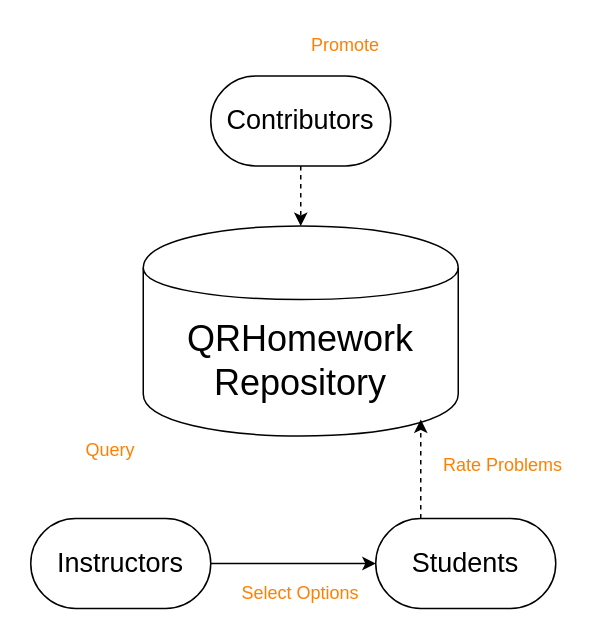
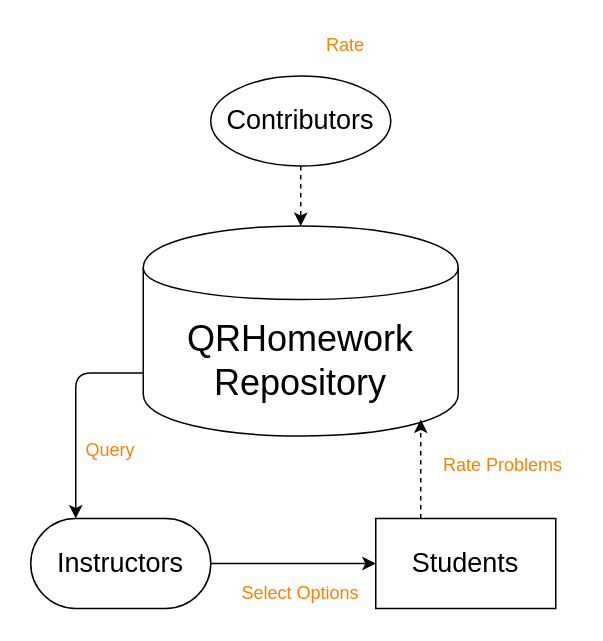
  <mxCell id="0" />
  <mxCell id="1" parent="0" />
  <mxCell id="2" value="&lt;font style=&quot;font-size: 24px&quot;&gt;QRHomework&lt;br&gt;Repository&lt;br&gt;&lt;/font&gt;" style="shape=cylinder;whiteSpace=wrap;html=1;boundedLbl=1;backgroundOutline=1;" vertex="1" parent="1"><mxGeometry x="95" y="150" width="210" height="140" as="geometry" /></mxCell>
- <mxCell id="3" value="&lt;font style=&quot;font-size: 18px&quot;&gt;Contributors&lt;/font&gt;" style="rounded=1;whiteSpace=wrap;html=1;arcSize=50;" vertex="1" parent="1"><mxGeometry x="140" y="50" width="120" height="60" as="geometry" /></mxCell>
+ <mxCell id="3" value="&lt;font style=&quot;font-size: 18px&quot;&gt;Contributors&lt;/font&gt;" style="ellipse;whiteSpace=wrap;html=1;arcSize=50;" vertex="1" parent="1"><mxGeometry x="140" y="50" width="120" height="60" as="geometry" /></mxCell>
  <mxCell id="4" value="" style="endArrow=classic;html=1;exitX=0.5;exitY=1;exitDx=0;exitDy=0;dashed=1;" edge="1" parent="1" source="3" target="2"><mxGeometry width="50" height="50" relative="1" as="geometry"><mxPoint x="110" y="420" as="sourcePoint" /><mxPoint x="160" y="370" as="targetPoint" /></mxGeometry></mxCell>
  <mxCell id="5" value="&lt;font style=&quot;font-size: 18px&quot;&gt;Instructors&lt;/font&gt;" style="rounded=1;whiteSpace=wrap;html=1;arcSize=50;" vertex="1" parent="1"><mxGeometry x="20" y="345" width="120" height="60" as="geometry" /></mxCell>
- <mxCell id="6" value="&lt;font style=&quot;font-size: 18px&quot;&gt;Students&lt;/font&gt;" style="rounded=1;whiteSpace=wrap;html=1;arcSize=50;" vertex="1" parent="1"><mxGeometry x="250" y="345" width="120" height="60" as="geometry" /></mxCell>
+ <mxCell id="6" value="&lt;font style=&quot;font-size: 18px&quot;&gt;Students&lt;/font&gt;" style="whiteSpace=wrap;html=1;arcSize=50;rounded=0;" vertex="1" parent="1"><mxGeometry x="250" y="345" width="120" height="60" as="geometry" /></mxCell>
  <mxCell id="7" value="" style="endArrow=classic;html=1;dashed=1;exitX=0.25;exitY=0;exitDx=0;exitDy=0;" edge="1" parent="1" source="6"><mxGeometry width="50" height="50" relative="1" as="geometry"><mxPoint x="280" y="340" as="sourcePoint" /><mxPoint x="280" y="279" as="targetPoint" /></mxGeometry></mxCell>
  <mxCell id="8" value="&lt;font color=&quot;#ff8000&quot;&gt;Select Options&lt;/font&gt;" style="text;html=1;strokeColor=none;fillColor=none;align=center;verticalAlign=middle;whiteSpace=wrap;rounded=0;" vertex="1" parent="1"><mxGeometry x="155" y="385" width="90" height="20" as="geometry" /></mxCell>
- <mxCell id="9" value="&lt;font color=&quot;#ff8000&quot;&gt;Promote&lt;/font&gt;" style="text;html=1;strokeColor=none;fillColor=none;align=center;verticalAlign=middle;whiteSpace=wrap;rounded=0;" vertex="1" parent="1"><mxGeometry x="210" y="20" width="40" height="20" as="geometry" /></mxCell>
+ <mxCell id="9" value="&lt;font color=&quot;#ff8000&quot;&gt;Rate&lt;/font&gt;" style="text;html=1;strokeColor=none;fillColor=none;align=center;verticalAlign=middle;whiteSpace=wrap;rounded=0;" vertex="1" parent="1"><mxGeometry x="210" y="20" width="40" height="20" as="geometry" /></mxCell>
  <mxCell id="10" value="&lt;font color=&quot;#ff8000&quot;&gt;Query&amp;nbsp;&lt;/font&gt;" style="text;html=1;strokeColor=none;fillColor=none;align=center;verticalAlign=middle;whiteSpace=wrap;rounded=0;" vertex="1" parent="1"><mxGeometry x="55" y="290" width="40" height="20" as="geometry" /></mxCell>
  <mxCell id="11" value="" style="endArrow=classic;html=1;entryX=0;entryY=0.5;entryDx=0;entryDy=0;" edge="1" parent="1" target="6"><mxGeometry width="50" height="50" relative="1" as="geometry"><mxPoint x="140" y="375" as="sourcePoint" /><mxPoint x="70" y="440" as="targetPoint" /></mxGeometry></mxCell>
  <mxCell id="12" value="&lt;font color=&quot;#ff8000&quot;&gt;Rate Problems&lt;/font&gt;" style="text;html=1;strokeColor=none;fillColor=none;align=center;verticalAlign=middle;whiteSpace=wrap;rounded=0;" vertex="1" parent="1"><mxGeometry x="290" y="300" width="90" height="20" as="geometry" /></mxCell>
+ <mxCell id="13" value="" style="endArrow=classic;html=1;exitX=0;exitY=0.7;exitDx=0;exitDy=0;entryX=0.25;entryY=0;entryDx=0;entryDy=0;" edge="1" parent="1" source="2" target="5"><mxGeometry width="50" height="50" relative="1" as="geometry"><mxPoint x="20" y="480" as="sourcePoint" /><mxPoint x="70" y="430" as="targetPoint" /><Array as="points"><mxPoint x="50" y="248" /></Array></mxGeometry></mxCell>
